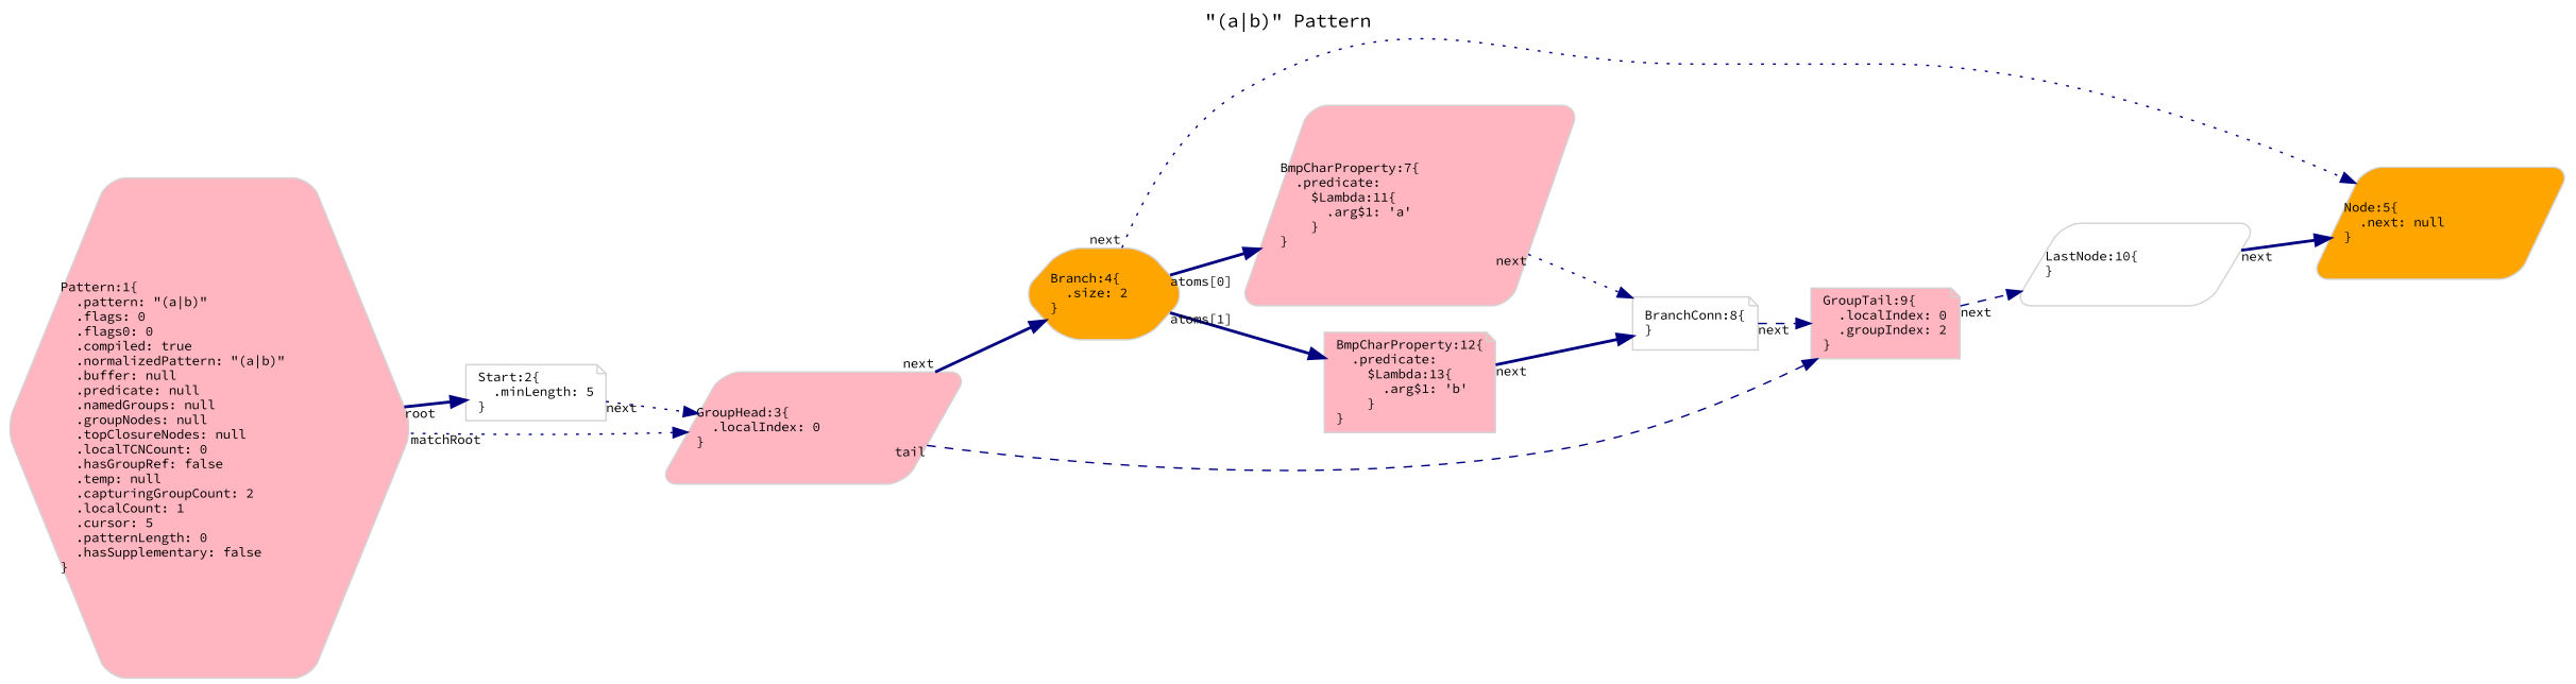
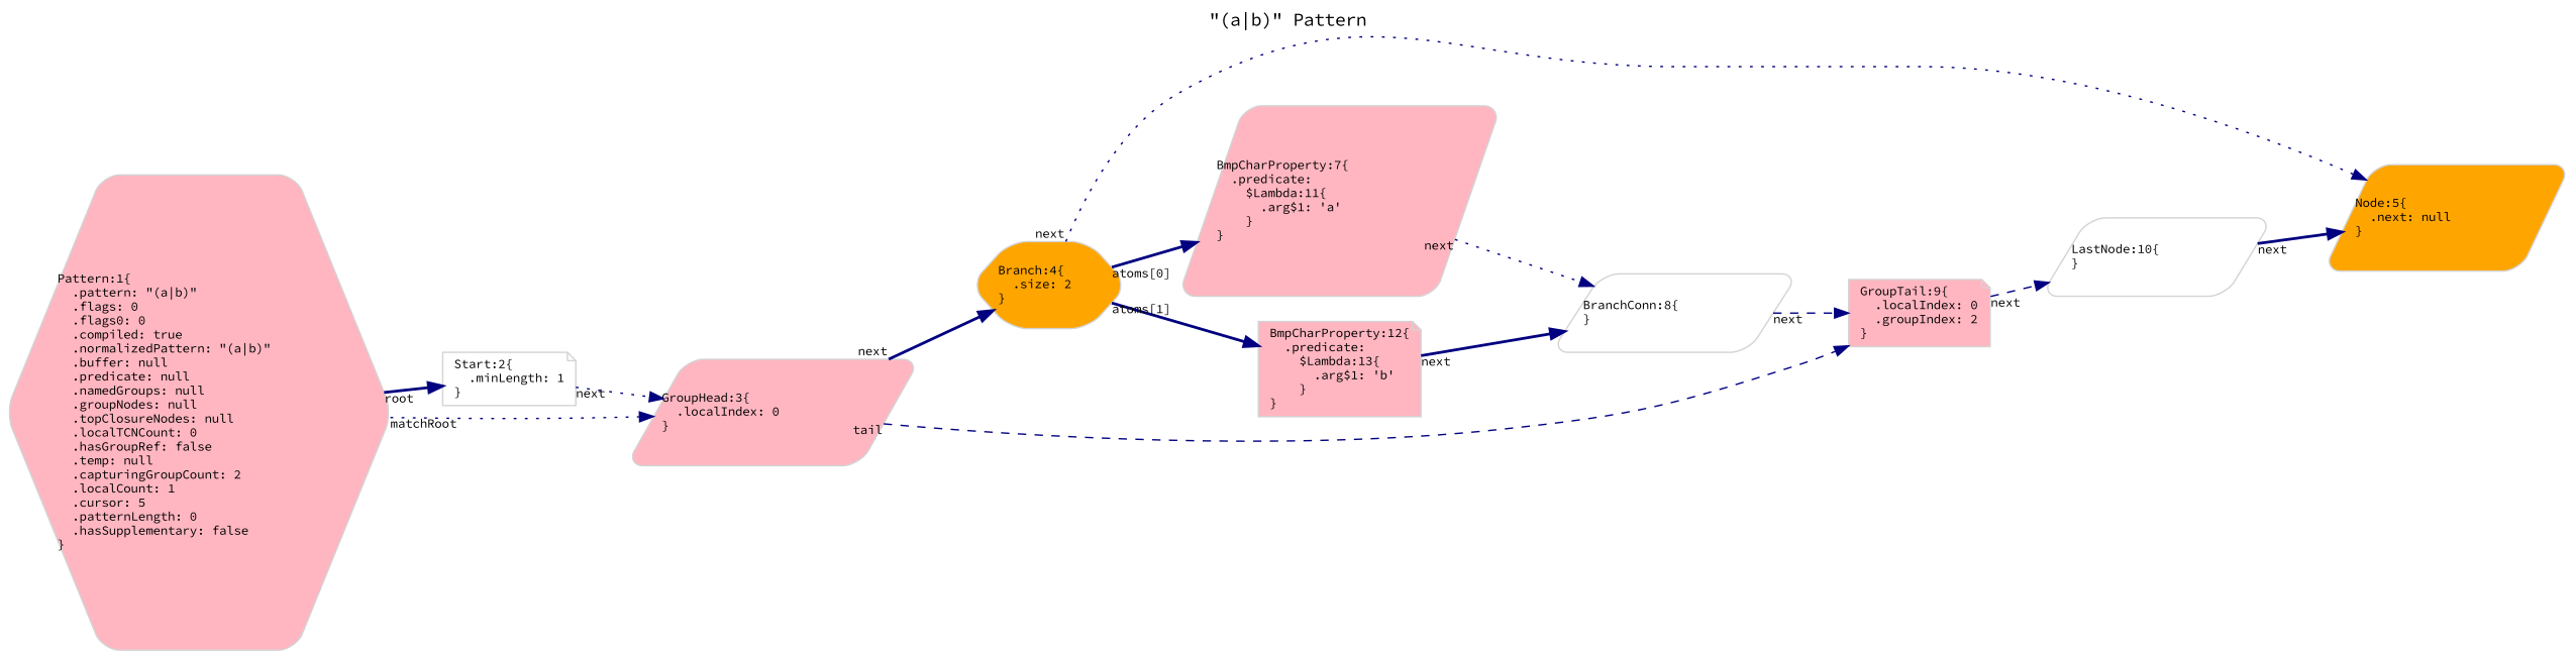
  digraph {
    fontname="Source Code Pro"
    fontsize=13
    label="\"(a|b)\" Pattern\l"
    labelloc=t
    rankdir=LR
    node [color=LightGray fillcolor=lightpink fontname="Source Code Pro" fontsize=9 shape=parallelogram style="rounded,filled"]
    edge [color=Navy fontname="Source Code Pro" fontsize=9 style=bold taillabel=next]
    n1 [label="Pattern:1\{\l  .pattern: \"(a|b)\"\l  .flags: 0\l  .flags0: 0\l  .compiled: true\l  .normalizedPattern: \"(a|b)\"\l  .buffer: null\l  .predicate: null\l  .namedGroups: null\l  .groupNodes: null\l  .topClosureNodes: null\l  .localTCNCount: 0\l  .hasGroupRef: false\l  .temp: null\l  .capturingGroupCount: 2\l  .localCount: 1\l  .cursor: 5\l  .patternLength: 0\l  .hasSupplementary: false\l\}\l" shape=hexagon]
-   n2 [fillcolor=white label="Start:2\{\l  .minLength: 5\l\}\l" shape=note]
+   n2 [fillcolor=white label="Start:2\{\l  .minLength: 1\l\}\l" shape=note]
    n3 [label="GroupHead:3\{\l  .localIndex: 0\l\}\l"]
    n4 [fillcolor=orange label="Branch:4\{\l  .size: 2\l\}\l" shape=hexagon]
    n5 [label="GroupTail:9\{\l  .localIndex: 0\l  .groupIndex: 2\l\}\l" shape=note]
    n6 [fillcolor=orange label="Node:5\{\l  .next: null\l\}\l"]
    n7 [label="BmpCharProperty:7\{\l  .predicate:\l    $Lambda:11\{\l      .arg$1: 'a'\l    \}\l\}\l"]
    n8 [label="BmpCharProperty:12\{\l  .predicate:\l    $Lambda:13\{\l      .arg$1: 'b'\l    \}\l\}\l" shape=note]
    n9 [fillcolor=white label="LastNode:10\{\l\}\l"]
-   n10 [fillcolor=white label="BranchConn:8\{\l\}\l" shape=note]
+   n10 [fillcolor=white label="BranchConn:8\{\l\}\l"]
    n1 -> n2 [taillabel=root]
    n1 -> n3 [style=dotted taillabel=matchRoot]
    n2 -> n3 [style=dotted]
    n3 -> n4
    n3 -> n5 [style=dashed taillabel=tail]
    n4 -> n6 [style=dotted]
    n4 -> n7 [taillabel="atoms[0]"]
    n4 -> n8 [taillabel="atoms[1]"]
    n5 -> n9 [style=dashed]
    n7 -> n10 [style=dotted]
    n8 -> n10
    n9 -> n6
    n10 -> n5 [style=dashed]
  }
